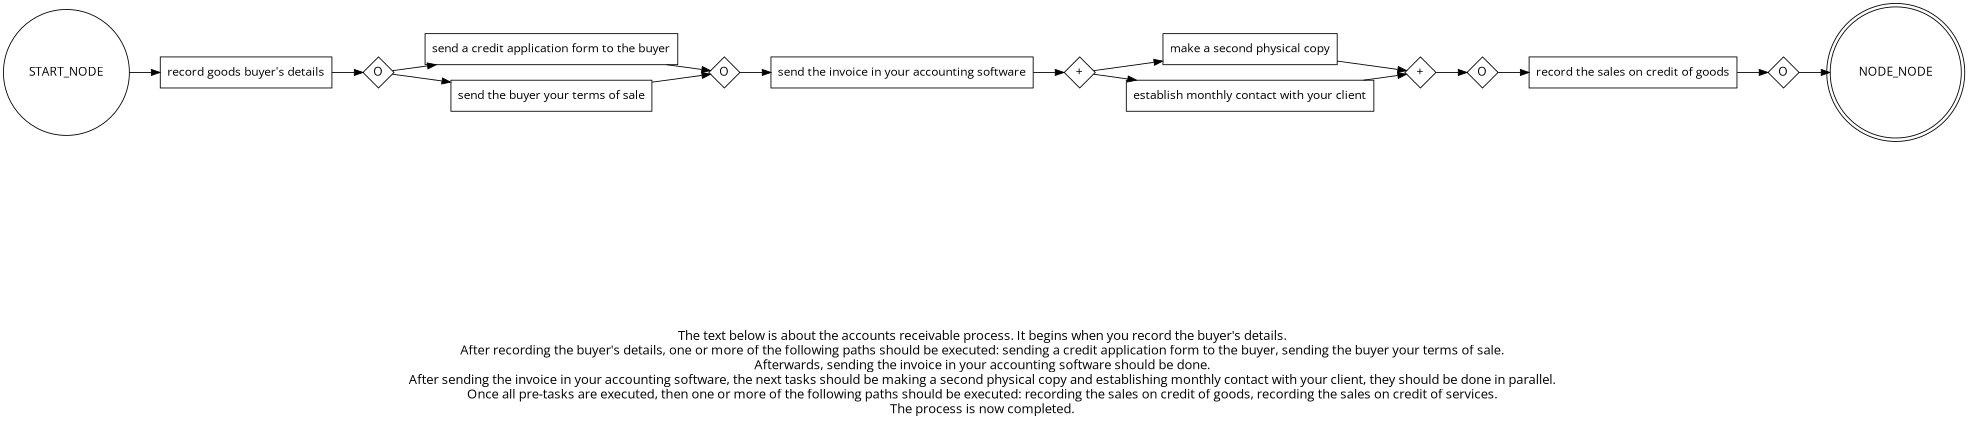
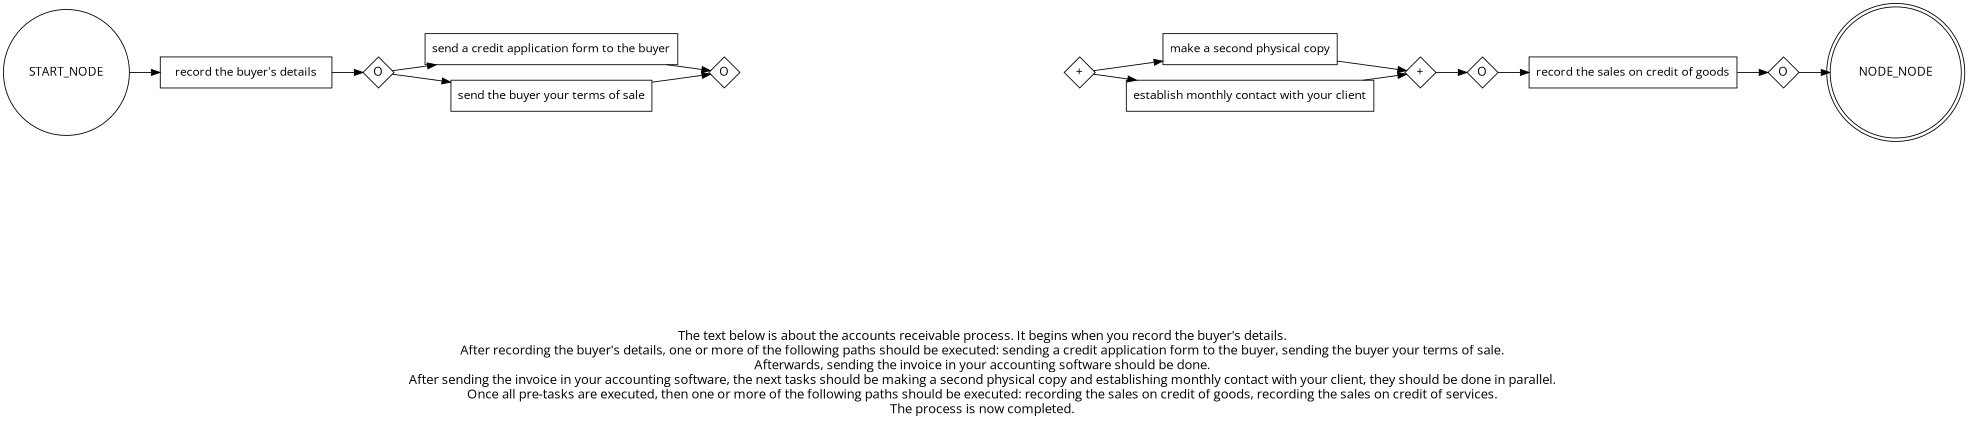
  digraph {
    fontname="Open Sans"
    fontsize=15
    label="\n\n\nThe text below is about the accounts receivable process. It begins when you record the buyer's details. \nAfter recording the buyer's details, one or more of the following paths should be executed: sending a credit application form to the buyer, sending the buyer your terms of sale. \nAfterwards, sending the invoice in your accounting software should be done. \nAfter sending the invoice in your accounting software, the next tasks should be making a second physical copy and establishing monthly contact with your client, they should be done in parallel. \nOnce all pre-tasks are executed, then one or more of the following paths should be executed: recording the sales on credit of goods, recording the sales on credit of services. \nThe process is now completed. \n"
    rankdir=LR
    node [fontname="Open Sans" shape=box]
    edge [fontname="Open Sans"]
-   "record the buyer's details" [label="record goods buyer's details"]
+   "record the buyer's details"
    n2 [fixedsize=true label=O shape=diamond width=0.5]
    "send a credit application form to the buyer"
    "send the buyer your terms of sale"
    n5 [fixedsize=true label=O shape=diamond width=0.5]
-   "send the invoice in your accounting software"
    n7 [fixedsize=true label="+" shape=diamond width=0.5]
    "make a second physical copy"
    "establish monthly contact with your client"
    n10 [fixedsize=true label="+" shape=diamond width=0.5]
    n11 [fixedsize=true label=O shape=diamond width=0.5]
    "record the sales on credit of goods"
    n13 [fixedsize=true label=O shape=diamond width=0.5]
    n14 [label=NODE_NODE shape=doublecircle width=0.2]
    START_NODE [shape=circle width=0.3]
    subgraph sub_1 {
      "record the buyer's details"
      n2
      "send a credit application form to the buyer"
      "send the buyer your terms of sale"
      n5
-     "send the invoice in your accounting software"
      n7
      "make a second physical copy"
      "establish monthly contact with your client"
      n10
      n11
      "record the sales on credit of goods"
      n13
    }
    "record the buyer's details" -> n2
    n2 -> "send a credit application form to the buyer"
    n2 -> "send the buyer your terms of sale"
    "send a credit application form to the buyer" -> n5
    "send the buyer your terms of sale" -> n5
-   n5 -> "send the invoice in your accounting software"
-   "send the invoice in your accounting software" -> n7
    n7 -> "make a second physical copy"
    n7 -> "establish monthly contact with your client"
    "make a second physical copy" -> n10
    "establish monthly contact with your client" -> n10
    n10 -> n11
    n11 -> "record the sales on credit of goods"
    "record the sales on credit of goods" -> n13
    n13 -> n14
    START_NODE -> "record the buyer's details"
  }
